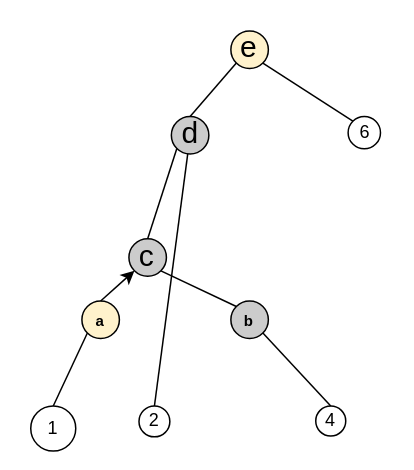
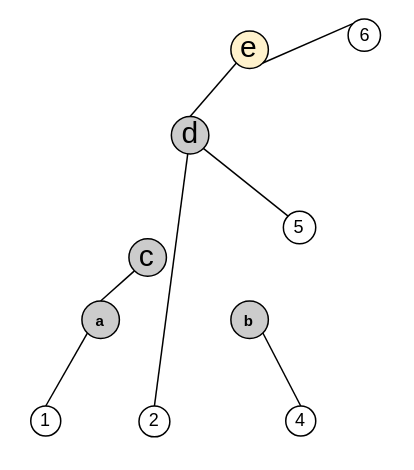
  <mxCell id="0" />
  <mxCell id="1" parent="0" />
  <mxCell id="2" value="&lt;b style=&quot;font-size: 10px;&quot;&gt;b&lt;br style=&quot;font-size: 10px;&quot;&gt;&lt;/b&gt;" style="ellipse;whiteSpace=wrap;html=1;aspect=fixed;fontSize=10;fillColor=#CCCCCC;" parent="1" vertex="1"><mxGeometry x="153.41" y="200.006" width="25" height="25" as="geometry" /></mxCell>
  <mxCell id="3" value="&lt;span style=&quot;font-size: 20px;&quot;&gt;&lt;font style=&quot;font-size: 20px;&quot;&gt;e&lt;/font&gt;&lt;br style=&quot;font-size: 20px;&quot;&gt;&lt;/span&gt;" style="ellipse;whiteSpace=wrap;html=1;aspect=fixed;fontSize=20;fillColor=#fff2cc;verticalAlign=bottom;fontStyle=0;" parent="1" vertex="1"><mxGeometry x="153.411" y="20" width="25" height="25" as="geometry" /></mxCell>
- <mxCell id="4" value="1" style="ellipse;whiteSpace=wrap;html=1;aspect=fixed;fontSize=12;" parent="1" vertex="1"><mxGeometry x="20" y="270" width="30" height="30" as="geometry" /></mxCell>
- <mxCell id="5" value="4" style="ellipse;whiteSpace=wrap;html=1;aspect=fixed;fontSize=12;" parent="1" vertex="1"><mxGeometry x="210" y="270" width="20" height="20" as="geometry" /></mxCell>
- <mxCell id="7" value="&lt;b style=&quot;font-size: 10px;&quot;&gt;a&lt;br style=&quot;font-size: 10px;&quot;&gt;&lt;/b&gt;" style="ellipse;whiteSpace=wrap;html=1;aspect=fixed;fontSize=10;fillColor=#fff2cc;" parent="1" vertex="1"><mxGeometry x="54.103" y="200.002" width="25" height="25" as="geometry" /></mxCell>
+ <mxCell id="4" value="1" style="ellipse;whiteSpace=wrap;html=1;aspect=fixed;fontSize=12;" parent="1" vertex="1"><mxGeometry x="20" y="270" width="20" height="20" as="geometry" /></mxCell>
+ <mxCell id="5" value="4" style="ellipse;whiteSpace=wrap;html=1;aspect=fixed;fontSize=12;" parent="1" vertex="1"><mxGeometry x="190" y="270" width="20" height="20" as="geometry" /></mxCell>
+ <mxCell id="6" value="5" style="ellipse;whiteSpace=wrap;html=1;aspect=fixed;fontSize=12;" parent="1" vertex="1"><mxGeometry x="188.414" y="140.25" width="21.581" height="21.581" as="geometry" /></mxCell>
+ <mxCell id="7" value="&lt;b style=&quot;font-size: 10px;&quot;&gt;a&lt;br style=&quot;font-size: 10px;&quot;&gt;&lt;/b&gt;" style="ellipse;whiteSpace=wrap;html=1;aspect=fixed;fontSize=10;fillColor=#CCCCCC;" parent="1" vertex="1"><mxGeometry x="54.103" y="200.002" width="25" height="25" as="geometry" /></mxCell>
  <mxCell id="8" value="2" style="ellipse;whiteSpace=wrap;html=1;aspect=fixed;fontSize=12;" parent="1" vertex="1"><mxGeometry x="92.16" y="270" width="20.581" height="20.58" as="geometry" /></mxCell>
- <mxCell id="9" value="6" style="ellipse;whiteSpace=wrap;html=1;aspect=fixed;fontSize=12;" parent="1" vertex="1"><mxGeometry x="231.584" y="76.96" width="21.581" height="21.581" as="geometry" /></mxCell>
+ <mxCell id="9" value="6" style="ellipse;whiteSpace=wrap;html=1;aspect=fixed;fontSize=12;" parent="1" vertex="1"><mxGeometry x="231.584" y="11.96" width="21.581" height="21.581" as="geometry" /></mxCell>
  <mxCell id="10" value="&lt;span style=&quot;font-size: 20px;&quot;&gt;&lt;font style=&quot;font-size: 20px;&quot;&gt;d&lt;/font&gt;&lt;br style=&quot;font-size: 20px;&quot;&gt;&lt;/span&gt;" style="ellipse;whiteSpace=wrap;html=1;aspect=fixed;fontSize=20;fillColor=#CCCCCC;verticalAlign=bottom;fontStyle=0" parent="1" vertex="1"><mxGeometry x="113.741" y="76.96" width="25" height="25" as="geometry" /></mxCell>
  <mxCell id="11" value="&lt;span style=&quot;font-size: 20px;&quot;&gt;&lt;span style=&quot;font-size: 20px;&quot;&gt;c&lt;/span&gt;&lt;br style=&quot;font-size: 20px;&quot;&gt;&lt;/span&gt;" style="ellipse;whiteSpace=wrap;html=1;fontSize=20;fillColor=#CCCCCC;aspect=fixed;align=center;verticalAlign=bottom;fontStyle=0" parent="1" vertex="1"><mxGeometry x="85.451" y="158.54" width="25" height="25" as="geometry" /></mxCell>
  <mxCell id="12" value="" style="endArrow=none;html=1;rounded=0;exitX=0.5;exitY=0;exitDx=0;exitDy=0;" parent="1" source="8" target="10" edge="1"><mxGeometry width="50" height="50" relative="1" as="geometry"><mxPoint x="270" y="180" as="sourcePoint" /><mxPoint x="320" y="130" as="targetPoint" /></mxGeometry></mxCell>
  <mxCell id="13" value="" style="endArrow=none;html=1;rounded=0;exitX=0;exitY=1;exitDx=0;exitDy=0;entryX=0.5;entryY=0;entryDx=0;entryDy=0;" parent="1" source="7" target="4" edge="1"><mxGeometry width="50" height="50" relative="1" as="geometry"><mxPoint x="200" y="210" as="sourcePoint" /><mxPoint x="250" y="160" as="targetPoint" /></mxGeometry></mxCell>
- <mxCell id="14" value="" style="endArrow=none;html=1;rounded=0;exitX=1;exitY=1;exitDx=0;exitDy=0;entryX=0;entryY=0;entryDx=0;entryDy=0;" parent="1" source="11" target="2" edge="1"><mxGeometry width="50" height="50" relative="1" as="geometry"><mxPoint x="230" y="190" as="sourcePoint" /><mxPoint x="280" y="140" as="targetPoint" /></mxGeometry></mxCell>
+ <mxCell id="15" value="" style="endArrow=none;html=1;rounded=0;entryX=1;entryY=1;entryDx=0;entryDy=0;exitX=0;exitY=0;exitDx=0;exitDy=0;" parent="1" source="6" target="10" edge="1"><mxGeometry width="50" height="50" relative="1" as="geometry"><mxPoint x="230" y="190" as="sourcePoint" /><mxPoint x="280" y="140" as="targetPoint" /></mxGeometry></mxCell>
  <mxCell id="16" value="" style="endArrow=none;html=1;rounded=0;entryX=1;entryY=1;entryDx=0;entryDy=0;exitX=0;exitY=0;exitDx=0;exitDy=0;" parent="1" source="9" target="3" edge="1"><mxGeometry width="50" height="50" relative="1" as="geometry"><mxPoint x="230" y="190" as="sourcePoint" /><mxPoint x="280" y="140" as="targetPoint" /></mxGeometry></mxCell>
- <mxCell id="17" value="" style="endArrow=classic;html=1;rounded=0;entryX=0;entryY=1;entryDx=0;entryDy=0;exitX=0.5;exitY=0;exitDx=0;exitDy=0;" parent="1" source="7" target="11" edge="1"><mxGeometry width="50" height="50" relative="1" as="geometry"><mxPoint x="180" y="200" as="sourcePoint" /><mxPoint x="230" y="150" as="targetPoint" /></mxGeometry></mxCell>
- <mxCell id="18" value="" style="endArrow=none;html=1;rounded=0;entryX=0;entryY=1;entryDx=0;entryDy=0;exitX=0.5;exitY=0;exitDx=0;exitDy=0;" parent="1" source="11" target="10" edge="1"><mxGeometry width="50" height="50" relative="1" as="geometry"><mxPoint x="180" y="200" as="sourcePoint" /><mxPoint x="230" y="150" as="targetPoint" /></mxGeometry></mxCell>
+ <mxCell id="17" value="" style="endArrow=none;html=1;rounded=0;entryX=0;entryY=1;entryDx=0;entryDy=0;exitX=0.5;exitY=0;exitDx=0;exitDy=0;" parent="1" source="7" target="11" edge="1"><mxGeometry width="50" height="50" relative="1" as="geometry"><mxPoint x="180" y="200" as="sourcePoint" /><mxPoint x="230" y="150" as="targetPoint" /></mxGeometry></mxCell>
  <mxCell id="19" value="" style="endArrow=none;html=1;rounded=0;entryX=0;entryY=1;entryDx=0;entryDy=0;exitX=0.5;exitY=0;exitDx=0;exitDy=0;" parent="1" source="10" target="3" edge="1"><mxGeometry width="50" height="50" relative="1" as="geometry"><mxPoint x="180" y="200" as="sourcePoint" /><mxPoint x="230" y="150" as="targetPoint" /></mxGeometry></mxCell>
  <mxCell id="20" value="" style="endArrow=none;html=1;rounded=0;entryX=0.5;entryY=0;entryDx=0;entryDy=0;exitX=1;exitY=1;exitDx=0;exitDy=0;" edge="1" parent="1" source="2" target="5"><mxGeometry width="50" height="50" relative="1" as="geometry"><mxPoint x="180" y="210" as="sourcePoint" /><mxPoint x="230" y="160" as="targetPoint" /></mxGeometry></mxCell>
